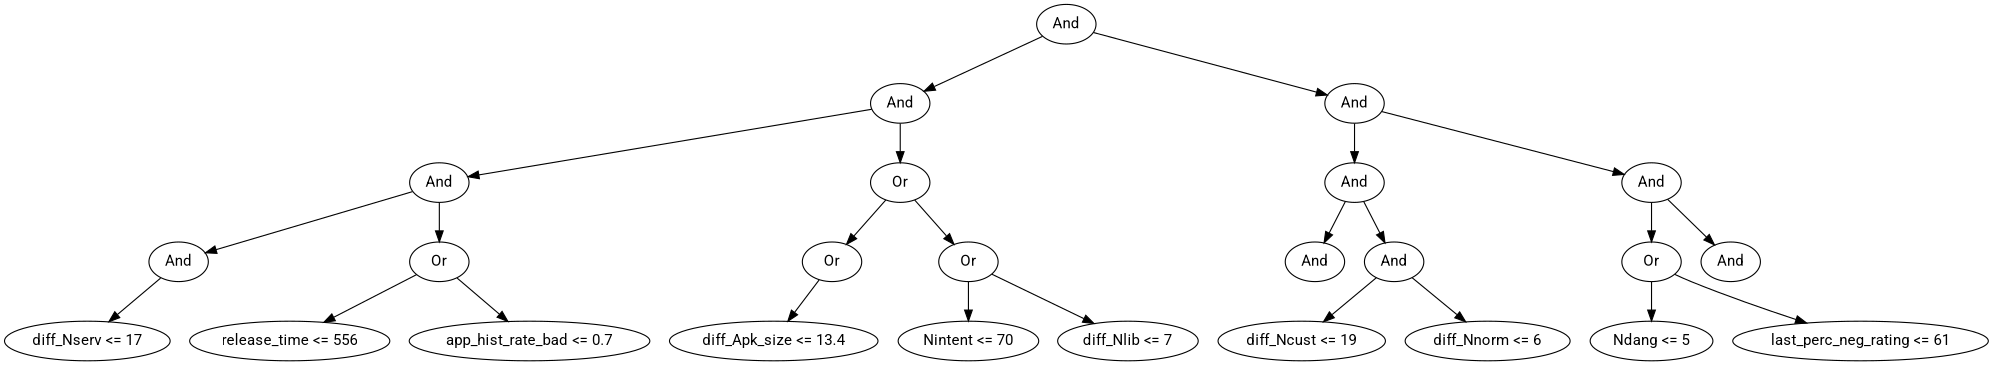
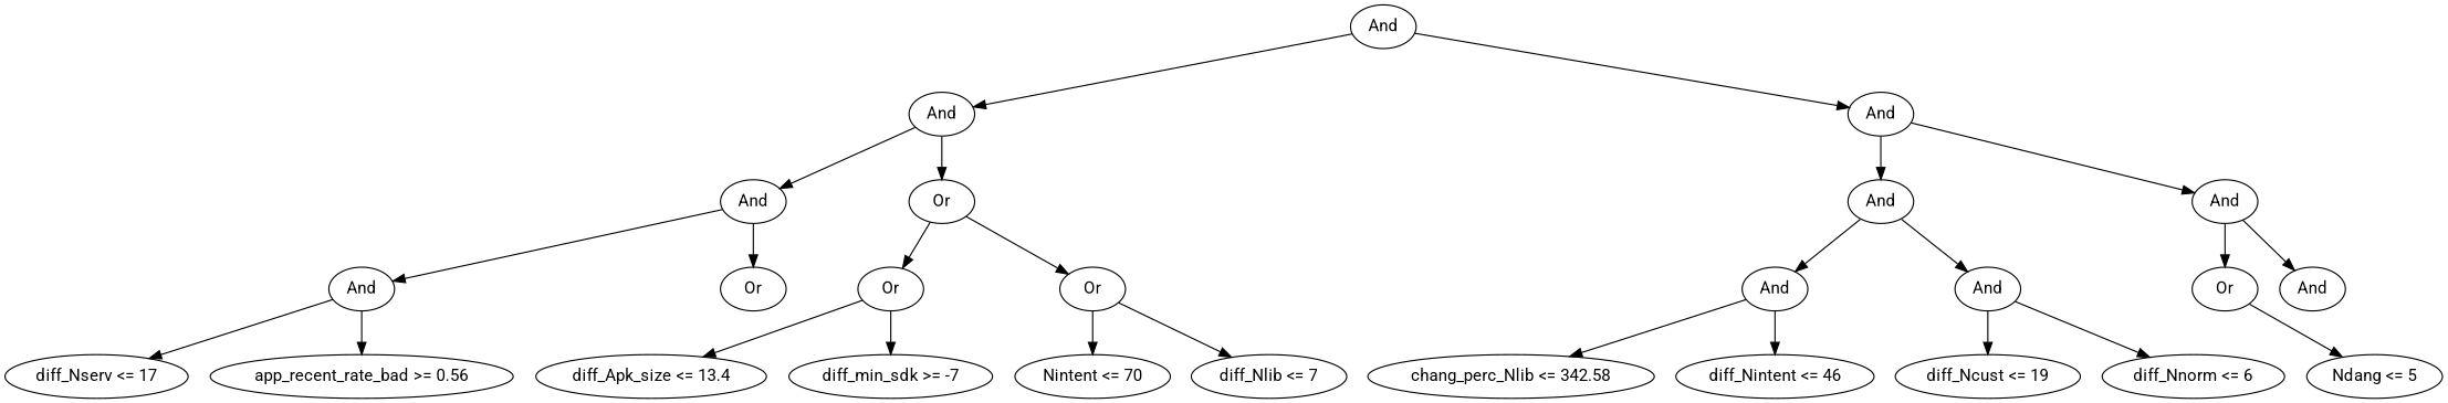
  digraph {
    fontname=Roboto
    node [fontname=Roboto]
    edge [fontname=Roboto]
    n1 [height=0.5 label=And width=0.75]
    n2 [height=0.5 label=And width=0.75]
    n3 [height=0.5 label=And width=0.75]
    n4 [height=0.5 label=And width=0.75]
    n5 [height=0.5 label=Or width=0.75]
    n6 [height=0.5 label=And width=0.75]
    n7 [height=0.5 label=And width=0.75]
    n8 [height=0.5 label=And width=0.75]
    n9 [height=0.5 label=Or width=0.75]
    n10 [height=0.5 label=Or width=0.75]
    n11 [height=0.5 label=Or width=0.75]
    n12 [height=0.5 label=And width=0.75]
    n13 [height=0.5 label=And width=0.75]
    n14 [height=0.5 label=Or width=0.75]
    n15 [height=0.5 label=And width=0.75]
    n16 [height=0.5 label="diff_Nserv <= 17" width=2.0582]
-   n18 [height=0.5 label="release_time <= 556" width=2.329]
-   n19 [height=0.5 label="app_hist_rate_bad <= 0.7" width=2.9247]
+   n17 [height=0.5 label="app_recent_rate_bad >= 0.56" width=3.3039]
    n20 [height=0.5 label="diff_Apk_size <= 13.4" width=2.5998]
+   n21 [height=0.5 label="diff_min_sdk >= -7" width=2.2929]
    n22 [height=0.5 label="Nintent <= 70" width=1.6971]
    n23 [height=0.5 label="diff_Nlib <= 7" width=1.7693]
+   n24 [height=0.5 label="chang_perc_Nlib <= 342.58" width=3.1414]
+   n25 [height=0.5 label="diff_Nintent <= 46" width=2.1845]
    n26 [height=0.5 label="diff_Ncust <= 19" width=2.0582]
    n27 [height=0.5 label="diff_Nnorm <= 6" width=2.0401]
    n28 [height=0.5 label="Ndang <= 5" width=1.5165]
-   n29 [height=0.5 label="last_perc_neg_rating <= 61" width=3.0692]
    n1 -> n2
    n1 -> n3
    n2 -> n4
    n2 -> n5
    n3 -> n6
    n3 -> n7
    n4 -> n8
    n4 -> n9
    n5 -> n10
    n5 -> n11
    n6 -> n12
    n6 -> n13
    n7 -> n14
    n7 -> n15
    n8 -> n16
-   n9 -> n18
-   n9 -> n19
+   n8 -> n17
    n10 -> n20
+   n10 -> n21
    n11 -> n22
    n11 -> n23
+   n12 -> n24
+   n12 -> n25
    n13 -> n26
    n13 -> n27
    n14 -> n28
-   n14 -> n29
  }
